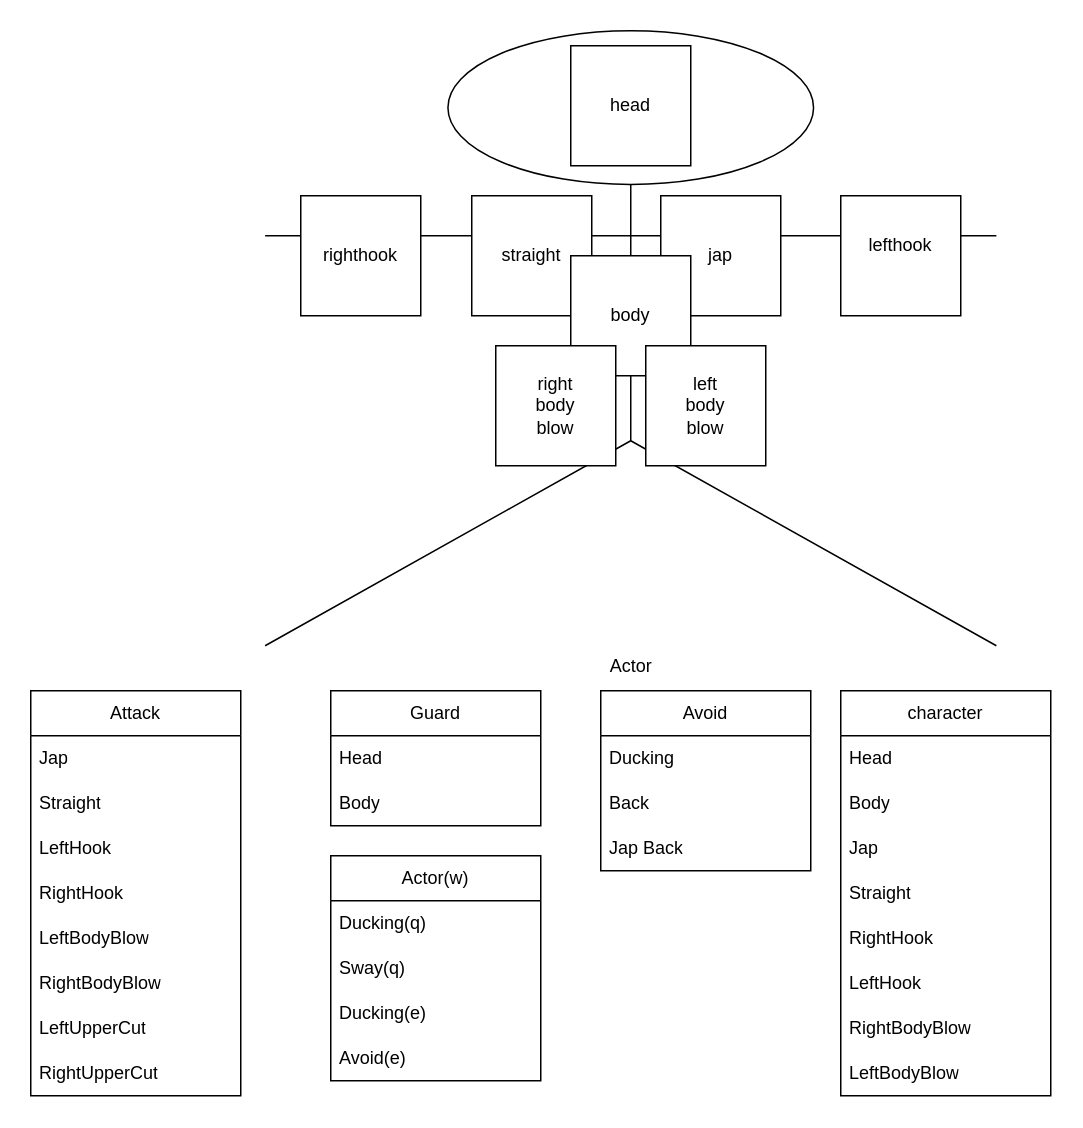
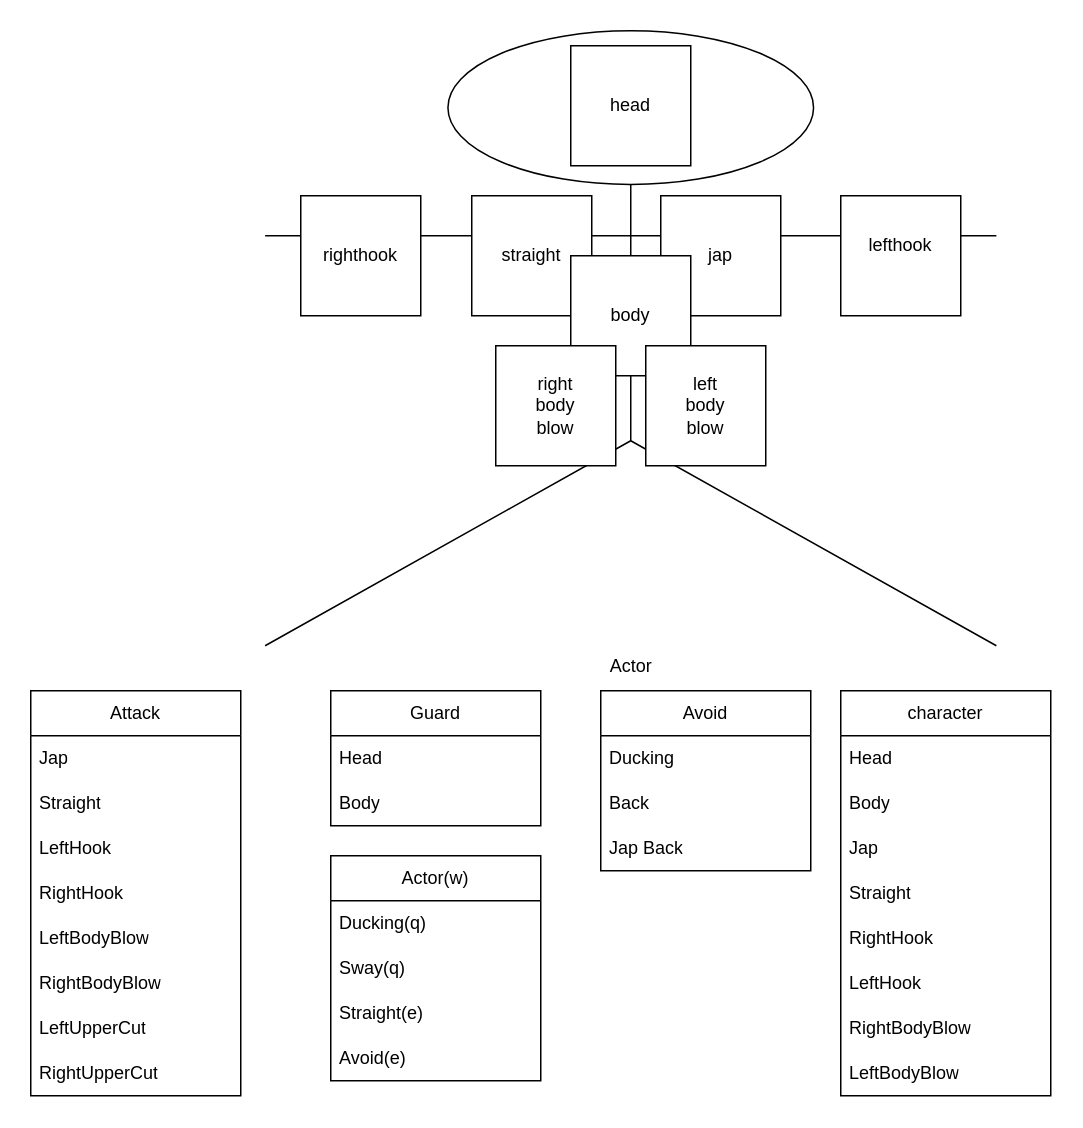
  <mxCell id="0" />
  <mxCell id="1" parent="0" />
  <mxCell id="2" value="Actor" style="shape=umlActor;verticalLabelPosition=bottom;verticalAlign=top;html=1;outlineConnect=0;" vertex="1" parent="1"><mxGeometry x="176.25" y="20" width="487.5" height="410" as="geometry" /></mxCell>
  <mxCell id="3" value="head" style="whiteSpace=wrap;html=1;aspect=fixed;" vertex="1" parent="1"><mxGeometry x="380" y="30" width="80" height="80" as="geometry" /></mxCell>
  <mxCell id="4" value="straight" style="whiteSpace=wrap;html=1;aspect=fixed;" vertex="1" parent="1"><mxGeometry x="314" y="130" width="80" height="80" as="geometry" /></mxCell>
  <mxCell id="5" value="jap" style="whiteSpace=wrap;html=1;aspect=fixed;" vertex="1" parent="1"><mxGeometry x="440" y="130" width="80" height="80" as="geometry" /></mxCell>
  <mxCell id="6" value="righthook" style="whiteSpace=wrap;html=1;aspect=fixed;" vertex="1" parent="1"><mxGeometry x="200" y="130" width="80" height="80" as="geometry" /></mxCell>
  <mxCell id="7" value="lefthook&lt;div&gt;&lt;br&gt;&lt;/div&gt;" style="whiteSpace=wrap;html=1;aspect=fixed;" vertex="1" parent="1"><mxGeometry x="560" y="130" width="80" height="80" as="geometry" /></mxCell>
  <mxCell id="8" value="body" style="whiteSpace=wrap;html=1;aspect=fixed;" vertex="1" parent="1"><mxGeometry x="380" y="170" width="80" height="80" as="geometry" /></mxCell>
  <mxCell id="9" value="left&lt;div&gt;body&lt;/div&gt;&lt;div&gt;blow&lt;/div&gt;" style="whiteSpace=wrap;html=1;aspect=fixed;" vertex="1" parent="1"><mxGeometry x="430" y="230" width="80" height="80" as="geometry" /></mxCell>
  <mxCell id="10" value="&lt;div&gt;right&lt;/div&gt;&lt;div&gt;body&lt;/div&gt;&lt;div&gt;blow&lt;/div&gt;" style="whiteSpace=wrap;html=1;aspect=fixed;" vertex="1" parent="1"><mxGeometry x="330" y="230" width="80" height="80" as="geometry" /></mxCell>
  <mxCell id="11" value="Attack" style="swimlane;fontStyle=0;childLayout=stackLayout;horizontal=1;startSize=30;horizontalStack=0;resizeParent=1;resizeParentMax=0;resizeLast=0;collapsible=1;marginBottom=0;whiteSpace=wrap;html=1;" vertex="1" parent="1"><mxGeometry x="20" y="460" width="140" height="270" as="geometry" /></mxCell>
  <mxCell id="12" value="Jap" style="text;strokeColor=none;fillColor=none;align=left;verticalAlign=middle;spacingLeft=4;spacingRight=4;overflow=hidden;points=[[0,0.5],[1,0.5]];portConstraint=eastwest;rotatable=0;whiteSpace=wrap;html=1;" vertex="1" parent="11"><mxGeometry y="30" width="140" height="30" as="geometry" /></mxCell>
  <mxCell id="13" value="Straight" style="text;strokeColor=none;fillColor=none;align=left;verticalAlign=middle;spacingLeft=4;spacingRight=4;overflow=hidden;points=[[0,0.5],[1,0.5]];portConstraint=eastwest;rotatable=0;whiteSpace=wrap;html=1;" vertex="1" parent="11"><mxGeometry y="60" width="140" height="30" as="geometry" /></mxCell>
  <mxCell id="14" value="LeftHook" style="text;strokeColor=none;fillColor=none;align=left;verticalAlign=middle;spacingLeft=4;spacingRight=4;overflow=hidden;points=[[0,0.5],[1,0.5]];portConstraint=eastwest;rotatable=0;whiteSpace=wrap;html=1;" vertex="1" parent="11"><mxGeometry y="90" width="140" height="30" as="geometry" /></mxCell>
  <mxCell id="15" value="RightHook" style="text;strokeColor=none;fillColor=none;align=left;verticalAlign=middle;spacingLeft=4;spacingRight=4;overflow=hidden;points=[[0,0.5],[1,0.5]];portConstraint=eastwest;rotatable=0;whiteSpace=wrap;html=1;" vertex="1" parent="11"><mxGeometry y="120" width="140" height="30" as="geometry" /></mxCell>
  <mxCell id="16" value="LeftBodyBlow" style="text;strokeColor=none;fillColor=none;align=left;verticalAlign=middle;spacingLeft=4;spacingRight=4;overflow=hidden;points=[[0,0.5],[1,0.5]];portConstraint=eastwest;rotatable=0;whiteSpace=wrap;html=1;" vertex="1" parent="11"><mxGeometry y="150" width="140" height="30" as="geometry" /></mxCell>
  <mxCell id="17" value="RightBodyBlow" style="text;strokeColor=none;fillColor=none;align=left;verticalAlign=middle;spacingLeft=4;spacingRight=4;overflow=hidden;points=[[0,0.5],[1,0.5]];portConstraint=eastwest;rotatable=0;whiteSpace=wrap;html=1;" vertex="1" parent="11"><mxGeometry y="180" width="140" height="30" as="geometry" /></mxCell>
  <mxCell id="18" value="LeftUpperCut" style="text;strokeColor=none;fillColor=none;align=left;verticalAlign=middle;spacingLeft=4;spacingRight=4;overflow=hidden;points=[[0,0.5],[1,0.5]];portConstraint=eastwest;rotatable=0;whiteSpace=wrap;html=1;" vertex="1" parent="11"><mxGeometry y="210" width="140" height="30" as="geometry" /></mxCell>
  <mxCell id="19" value="RightUpperCut" style="text;strokeColor=none;fillColor=none;align=left;verticalAlign=middle;spacingLeft=4;spacingRight=4;overflow=hidden;points=[[0,0.5],[1,0.5]];portConstraint=eastwest;rotatable=0;whiteSpace=wrap;html=1;" vertex="1" parent="11"><mxGeometry y="240" width="140" height="30" as="geometry" /></mxCell>
  <mxCell id="20" value="Guard" style="swimlane;fontStyle=0;childLayout=stackLayout;horizontal=1;startSize=30;horizontalStack=0;resizeParent=1;resizeParentMax=0;resizeLast=0;collapsible=1;marginBottom=0;whiteSpace=wrap;html=1;" vertex="1" parent="1"><mxGeometry x="220" y="460" width="140" height="90" as="geometry" /></mxCell>
  <mxCell id="21" value="Head" style="text;strokeColor=none;fillColor=none;align=left;verticalAlign=middle;spacingLeft=4;spacingRight=4;overflow=hidden;points=[[0,0.5],[1,0.5]];portConstraint=eastwest;rotatable=0;whiteSpace=wrap;html=1;" vertex="1" parent="20"><mxGeometry y="30" width="140" height="30" as="geometry" /></mxCell>
  <mxCell id="22" value="Body" style="text;strokeColor=none;fillColor=none;align=left;verticalAlign=middle;spacingLeft=4;spacingRight=4;overflow=hidden;points=[[0,0.5],[1,0.5]];portConstraint=eastwest;rotatable=0;whiteSpace=wrap;html=1;" vertex="1" parent="20"><mxGeometry y="60" width="140" height="30" as="geometry" /></mxCell>
  <mxCell id="23" value="Avoid" style="swimlane;fontStyle=0;childLayout=stackLayout;horizontal=1;startSize=30;horizontalStack=0;resizeParent=1;resizeParentMax=0;resizeLast=0;collapsible=1;marginBottom=0;whiteSpace=wrap;html=1;" vertex="1" parent="1"><mxGeometry x="400" y="460" width="140" height="120" as="geometry" /></mxCell>
  <mxCell id="24" value="Ducking" style="text;strokeColor=none;fillColor=none;align=left;verticalAlign=middle;spacingLeft=4;spacingRight=4;overflow=hidden;points=[[0,0.5],[1,0.5]];portConstraint=eastwest;rotatable=0;whiteSpace=wrap;html=1;" vertex="1" parent="23"><mxGeometry y="30" width="140" height="30" as="geometry" /></mxCell>
  <mxCell id="25" value="Back" style="text;strokeColor=none;fillColor=none;align=left;verticalAlign=middle;spacingLeft=4;spacingRight=4;overflow=hidden;points=[[0,0.5],[1,0.5]];portConstraint=eastwest;rotatable=0;whiteSpace=wrap;html=1;" vertex="1" parent="23"><mxGeometry y="60" width="140" height="30" as="geometry" /></mxCell>
  <mxCell id="26" value="Jap Back" style="text;strokeColor=none;fillColor=none;align=left;verticalAlign=middle;spacingLeft=4;spacingRight=4;overflow=hidden;points=[[0,0.5],[1,0.5]];portConstraint=eastwest;rotatable=0;whiteSpace=wrap;html=1;" vertex="1" parent="23"><mxGeometry y="90" width="140" height="30" as="geometry" /></mxCell>
  <mxCell id="27" value="Actor(w)" style="swimlane;fontStyle=0;childLayout=stackLayout;horizontal=1;startSize=30;horizontalStack=0;resizeParent=1;resizeParentMax=0;resizeLast=0;collapsible=1;marginBottom=0;whiteSpace=wrap;html=1;" vertex="1" parent="1"><mxGeometry x="220" y="570" width="140" height="150" as="geometry" /></mxCell>
  <mxCell id="28" value="Ducking(q)" style="text;strokeColor=none;fillColor=none;align=left;verticalAlign=middle;spacingLeft=4;spacingRight=4;overflow=hidden;points=[[0,0.5],[1,0.5]];portConstraint=eastwest;rotatable=0;whiteSpace=wrap;html=1;" vertex="1" parent="27"><mxGeometry y="30" width="140" height="30" as="geometry" /></mxCell>
  <mxCell id="29" value="Sway(q)" style="text;strokeColor=none;fillColor=none;align=left;verticalAlign=middle;spacingLeft=4;spacingRight=4;overflow=hidden;points=[[0,0.5],[1,0.5]];portConstraint=eastwest;rotatable=0;whiteSpace=wrap;html=1;" vertex="1" parent="27"><mxGeometry y="60" width="140" height="30" as="geometry" /></mxCell>
- <mxCell id="30" value="Ducking(e)" style="text;strokeColor=none;fillColor=none;align=left;verticalAlign=middle;spacingLeft=4;spacingRight=4;overflow=hidden;points=[[0,0.5],[1,0.5]];portConstraint=eastwest;rotatable=0;whiteSpace=wrap;html=1;" vertex="1" parent="27"><mxGeometry y="90" width="140" height="30" as="geometry" /></mxCell>
+ <mxCell id="30" value="Straight(e)" style="text;strokeColor=none;fillColor=none;align=left;verticalAlign=middle;spacingLeft=4;spacingRight=4;overflow=hidden;points=[[0,0.5],[1,0.5]];portConstraint=eastwest;rotatable=0;whiteSpace=wrap;html=1;" vertex="1" parent="27"><mxGeometry y="90" width="140" height="30" as="geometry" /></mxCell>
  <mxCell id="31" value="Avoid(e)" style="text;strokeColor=none;fillColor=none;align=left;verticalAlign=middle;spacingLeft=4;spacingRight=4;overflow=hidden;points=[[0,0.5],[1,0.5]];portConstraint=eastwest;rotatable=0;whiteSpace=wrap;html=1;" vertex="1" parent="27"><mxGeometry y="120" width="140" height="30" as="geometry" /></mxCell>
  <mxCell id="32" value="character" style="swimlane;fontStyle=0;childLayout=stackLayout;horizontal=1;startSize=30;horizontalStack=0;resizeParent=1;resizeParentMax=0;resizeLast=0;collapsible=1;marginBottom=0;whiteSpace=wrap;html=1;" vertex="1" parent="1"><mxGeometry x="560" y="460" width="140" height="270" as="geometry" /></mxCell>
  <mxCell id="33" value="Head" style="text;strokeColor=none;fillColor=none;align=left;verticalAlign=middle;spacingLeft=4;spacingRight=4;overflow=hidden;points=[[0,0.5],[1,0.5]];portConstraint=eastwest;rotatable=0;whiteSpace=wrap;html=1;" vertex="1" parent="32"><mxGeometry y="30" width="140" height="30" as="geometry" /></mxCell>
  <mxCell id="34" value="Body" style="text;strokeColor=none;fillColor=none;align=left;verticalAlign=middle;spacingLeft=4;spacingRight=4;overflow=hidden;points=[[0,0.5],[1,0.5]];portConstraint=eastwest;rotatable=0;whiteSpace=wrap;html=1;" vertex="1" parent="32"><mxGeometry y="60" width="140" height="30" as="geometry" /></mxCell>
  <mxCell id="35" value="Jap" style="text;strokeColor=none;fillColor=none;align=left;verticalAlign=middle;spacingLeft=4;spacingRight=4;overflow=hidden;points=[[0,0.5],[1,0.5]];portConstraint=eastwest;rotatable=0;whiteSpace=wrap;html=1;" vertex="1" parent="32"><mxGeometry y="90" width="140" height="30" as="geometry" /></mxCell>
  <mxCell id="36" value="Straight" style="text;strokeColor=none;fillColor=none;align=left;verticalAlign=middle;spacingLeft=4;spacingRight=4;overflow=hidden;points=[[0,0.5],[1,0.5]];portConstraint=eastwest;rotatable=0;whiteSpace=wrap;html=1;" vertex="1" parent="32"><mxGeometry y="120" width="140" height="30" as="geometry" /></mxCell>
  <mxCell id="37" value="RightHook" style="text;strokeColor=none;fillColor=none;align=left;verticalAlign=middle;spacingLeft=4;spacingRight=4;overflow=hidden;points=[[0,0.5],[1,0.5]];portConstraint=eastwest;rotatable=0;whiteSpace=wrap;html=1;" vertex="1" parent="32"><mxGeometry y="150" width="140" height="30" as="geometry" /></mxCell>
  <mxCell id="38" value="LeftHook" style="text;strokeColor=none;fillColor=none;align=left;verticalAlign=middle;spacingLeft=4;spacingRight=4;overflow=hidden;points=[[0,0.5],[1,0.5]];portConstraint=eastwest;rotatable=0;whiteSpace=wrap;html=1;" vertex="1" parent="32"><mxGeometry y="180" width="140" height="30" as="geometry" /></mxCell>
  <mxCell id="39" value="RightBodyBlow" style="text;strokeColor=none;fillColor=none;align=left;verticalAlign=middle;spacingLeft=4;spacingRight=4;overflow=hidden;points=[[0,0.5],[1,0.5]];portConstraint=eastwest;rotatable=0;whiteSpace=wrap;html=1;" vertex="1" parent="32"><mxGeometry y="210" width="140" height="30" as="geometry" /></mxCell>
  <mxCell id="40" value="LeftBodyBlow" style="text;strokeColor=none;fillColor=none;align=left;verticalAlign=middle;spacingLeft=4;spacingRight=4;overflow=hidden;points=[[0,0.5],[1,0.5]];portConstraint=eastwest;rotatable=0;whiteSpace=wrap;html=1;" vertex="1" parent="32"><mxGeometry y="240" width="140" height="30" as="geometry" /></mxCell>
